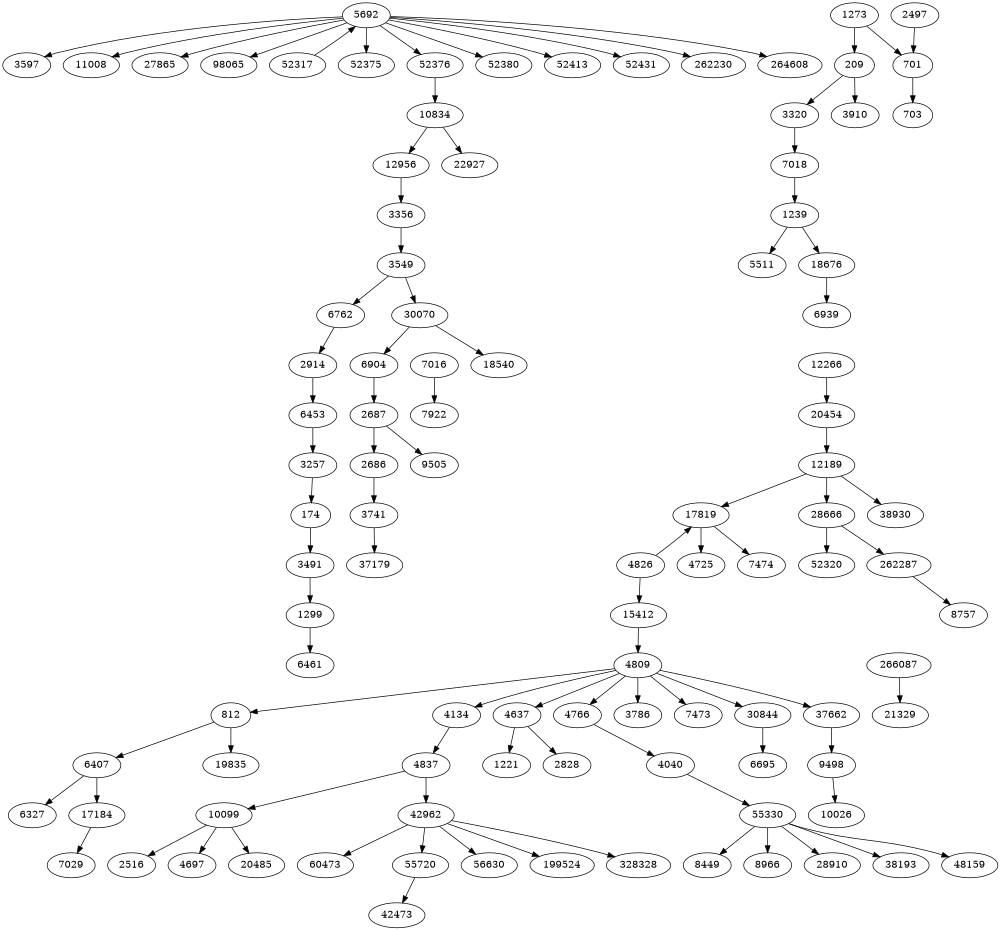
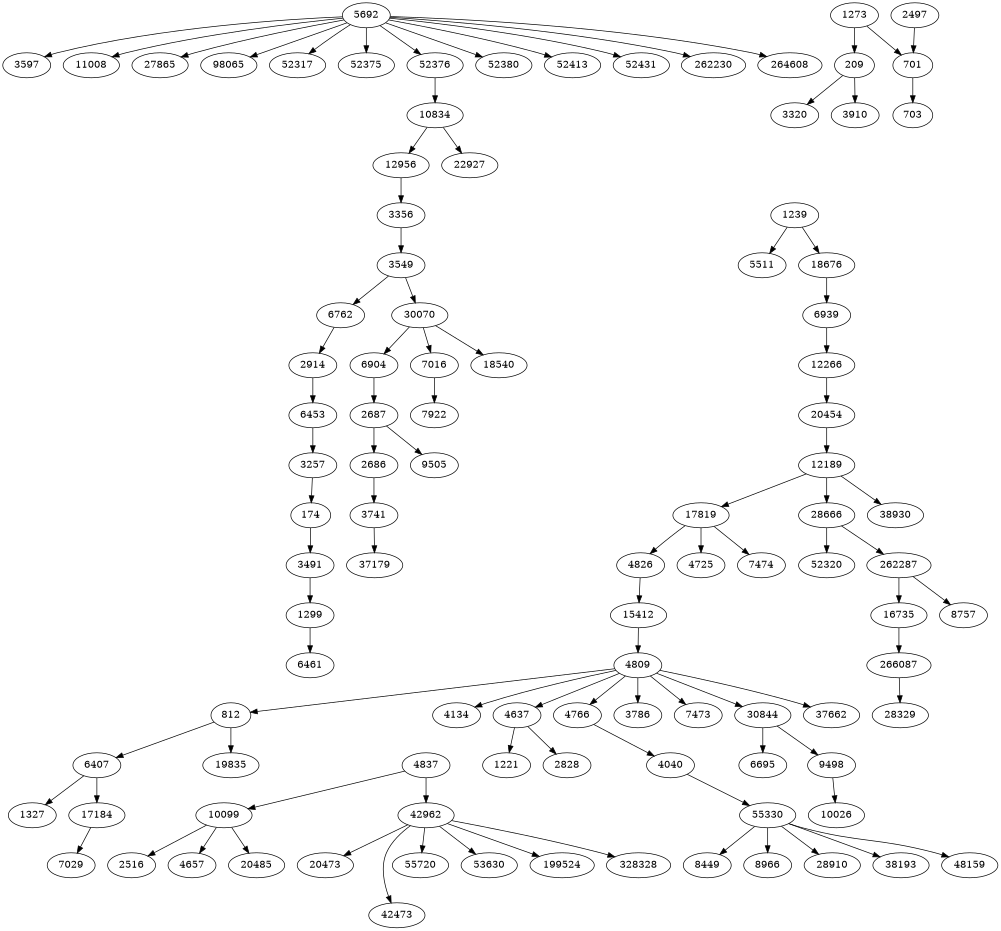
  digraph {
    174
    3491
    1299
    209
    3320
    3910
-   7018
    701
    703
    1273
    812
    6407
    19835
-   6327
+   6327 [label=1327]
    17184
    1239
    5511
    n18 [label=18676]
    6939
    6461
    2497
    2686
    3741
    37179
    2687
    9505
    2914
    6453
    3257
    3356
    3549
    6762
    30070
    6904
    7016
    18540
    4040
    55330
    8449
    8966
    28910
    38193
    48159
    4134
    4837
    10099
    42962
    4637
    1221
    2828
    4766
    4809
    3786
    7473
    30844
    37662
    6695
    9498
    4826
    15412
    2516
-   4657 [label=4697]
+   4657
    20485
-   20473 [label=60473]
+   20473
    42473
    55720
-   56630
+   56630 [label=53630]
    199524
    328328
    5692
    3597
    11008
    27865
    n74 [label=98065]
    52317
    52375
    52376
    52380
    52413
    52431
    262230
    264608
    10834
    12956
    22927
    7029
    12266
    20454
    7922
    10026
    12189
    17819
    28666
    38930
    4725
    7474
    52320
    262287
+   16735
    266087
-   28329 [label=21329]
+   28329
    8757
    174 -> 3491
    3491 -> 1299
    1299 -> 6461
    209 -> 3320
    209 -> 3910
-   3320 -> 7018
-   7018 -> 1239
    701 -> 703
    1273 -> 209
    1273 -> 701
    812 -> 6407
    812 -> 19835
    6407 -> 6327
    6407 -> 17184
    17184 -> 7029
    1239 -> 5511
    1239 -> n18
    n18 -> 6939
+   6939 -> 12266
    2497 -> 701
    2686 -> 3741
    3741 -> 37179
    2687 -> 2686
    2687 -> 9505
    2914 -> 6453
    6453 -> 3257
    3257 -> 174
    3356 -> 3549
    3549 -> 6762
    3549 -> 30070
    6762 -> 2914
    30070 -> 6904
+   30070 -> 7016
    30070 -> 18540
    6904 -> 2687
    7016 -> 7922
    4040 -> 55330
    55330 -> 8449
    55330 -> 8966
    55330 -> 28910
    55330 -> 38193
    55330 -> 48159
-   4134 -> 4837
    4837 -> 10099
    4837 -> 42962
    10099 -> 2516
    10099 -> 4657
    10099 -> 20485
    42962 -> 20473
-   55720 -> 42473
+   42962 -> 42473
    42962 -> 55720
    42962 -> 56630
    42962 -> 199524
    42962 -> 328328
    4637 -> 1221
    4637 -> 2828
    4766 -> 4040
    4809 -> 812
    4809 -> 4134
    4809 -> 4637
    4809 -> 4766
    4809 -> 3786
    4809 -> 7473
    4809 -> 30844
    4809 -> 37662
    30844 -> 6695
-   37662 -> 9498
+   30844 -> 9498
    9498 -> 10026
    4826 -> 15412
    15412 -> 4809
    5692 -> 3597
    5692 -> 11008
    5692 -> 27865
    5692 -> n74
-   52317 -> 5692
+   5692 -> 52317
    5692 -> 52375
    5692 -> 52376
    5692 -> 52380
    5692 -> 52413
    5692 -> 52431
    5692 -> 262230
    5692 -> 264608
    52376 -> 10834
    10834 -> 12956
    10834 -> 22927
    12956 -> 3356
    12266 -> 20454
    20454 -> 12189
    12189 -> 17819
    12189 -> 28666
    12189 -> 38930
-   4826 -> 17819
+   17819 -> 4826
    17819 -> 4725
    17819 -> 7474
    28666 -> 52320
    28666 -> 262287
+   262287 -> 16735
    262287 -> 8757
+   16735 -> 266087
    266087 -> 28329
  }
